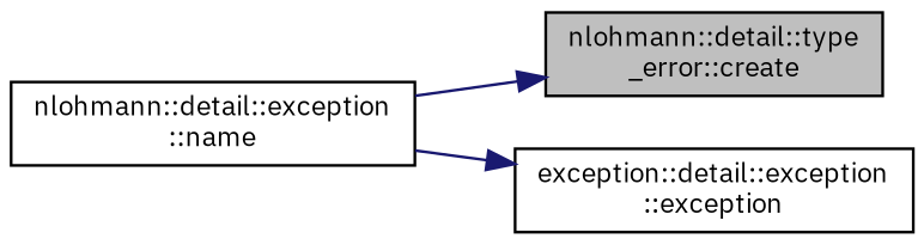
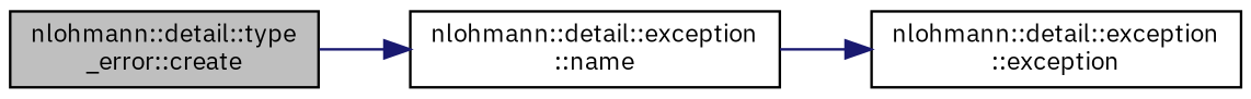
  digraph {
    fontname="IBM Plex Sans"
    rankdir=LR
    node [color=black fillcolor=white fontname="IBM Plex Sans" fontsize=10 shape=record style=filled]
    edge [color=midnightblue fontname="IBM Plex Sans" fontsize=10 labelfontname=Helvetica labelfontsize=10 style=solid]
    n1 [fillcolor=grey75 fontcolor=black height=0.2 label="nlohmann::detail::type\l_error::create" width=0.4]
    n2 [height=0.2 label="nlohmann::detail::exception\l::name" width=0.4]
-   n3 [height=0.2 label="exception::detail::exception\l::exception" width=0.4]
-   n2 -> n1
+   n3 [height=0.2 label="nlohmann::detail::exception\l::exception" width=0.4]
+   n1 -> n2
    n2 -> n3
  }
